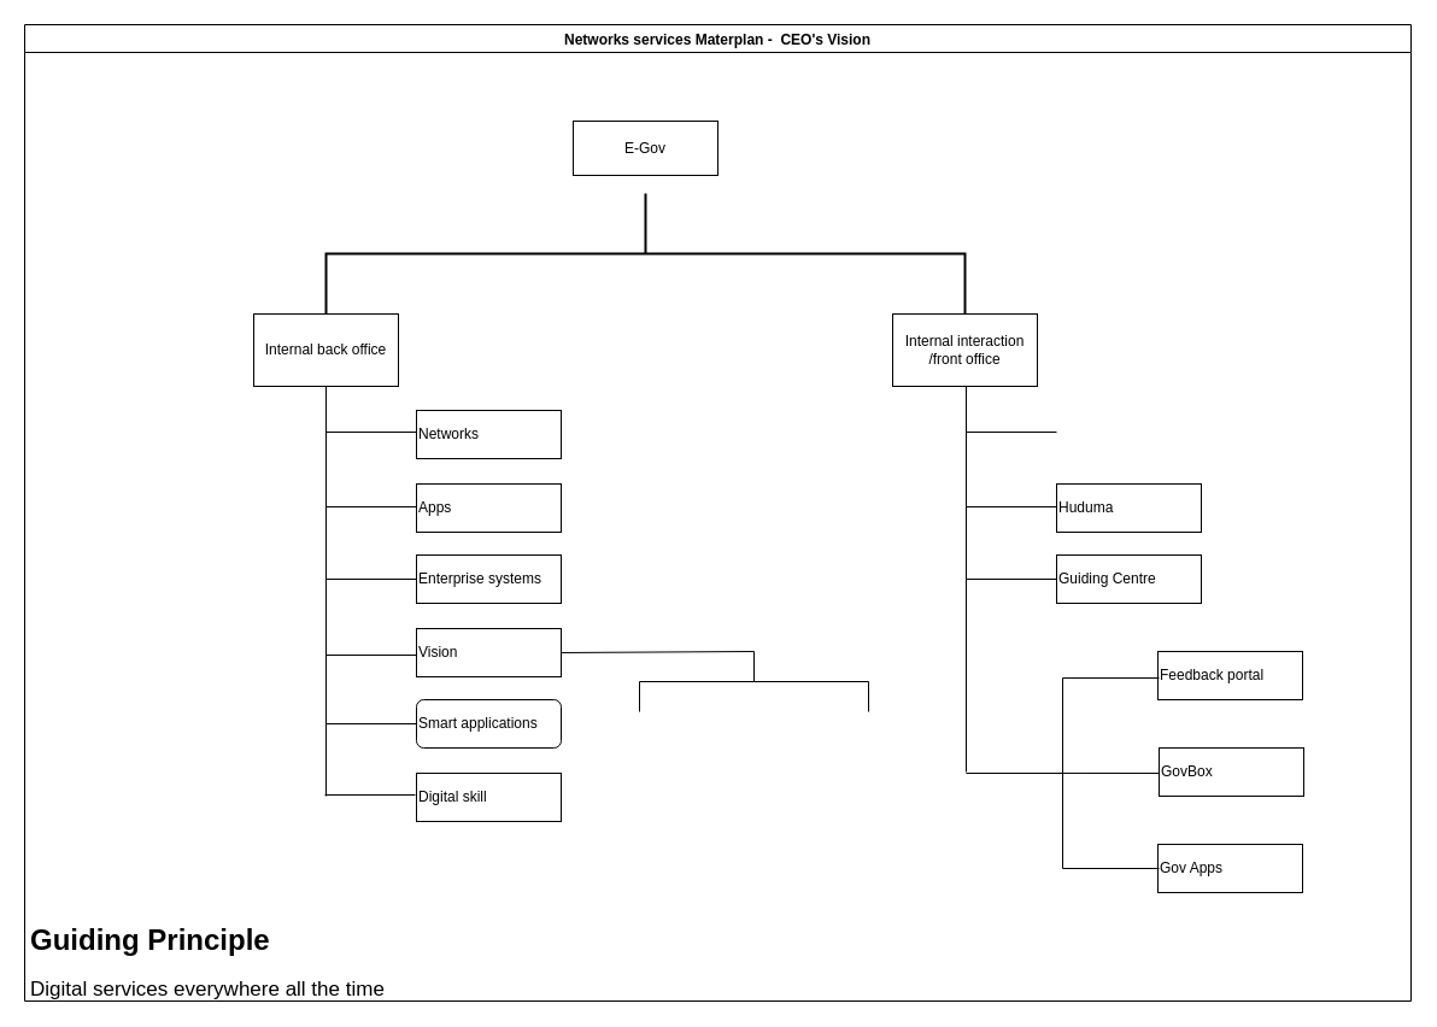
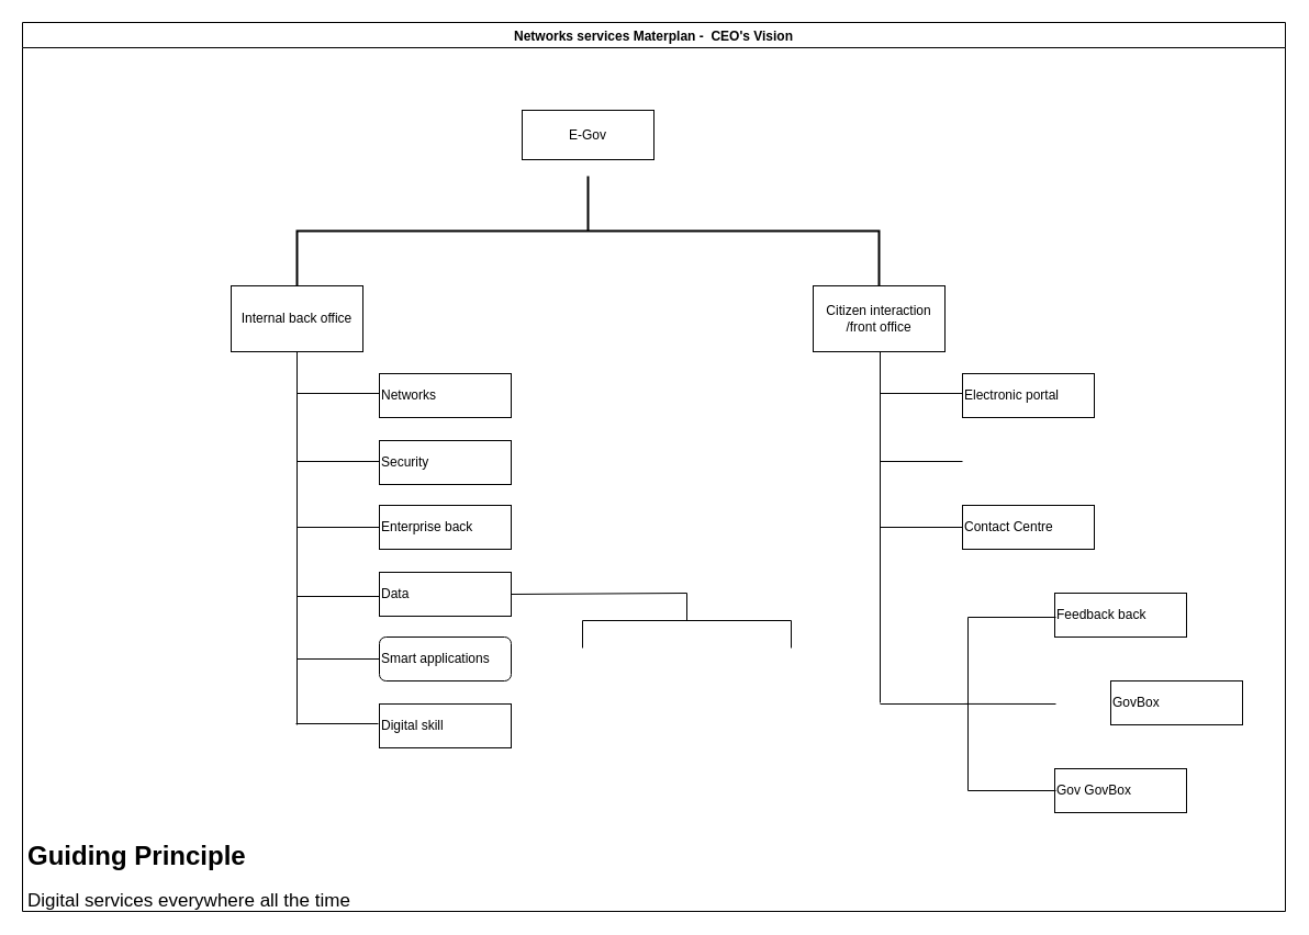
  <mxCell id="0" />
  <mxCell id="1" parent="0" />
  <mxCell id="2" value="Networks services Materplan -  CEO's Vision" style="swimlane;" vertex="1" parent="1"><mxGeometry x="20" y="20" width="1150" height="810" as="geometry" /></mxCell>
  <mxCell id="3" value="&lt;h1&gt;Guiding Principle&lt;/h1&gt;&lt;p&gt;&lt;font style=&quot;font-size: 17px&quot;&gt;Digital services everywhere all the time&lt;/font&gt;&lt;br&gt;&lt;/p&gt;" style="text;html=1;strokeColor=none;fillColor=none;spacing=5;spacingTop=-20;whiteSpace=wrap;overflow=hidden;rounded=0;" vertex="1" parent="2"><mxGeometry y="740" width="410" height="70" as="geometry" /></mxCell>
  <mxCell id="4" value="E-Gov" style="rounded=0;whiteSpace=wrap;html=1;" vertex="1" parent="2"><mxGeometry x="455" y="80" width="120" height="45" as="geometry" /></mxCell>
  <mxCell id="5" value="Internal back office" style="rounded=0;whiteSpace=wrap;html=1;" vertex="1" parent="2"><mxGeometry x="190" y="240" width="120" height="60" as="geometry" /></mxCell>
- <mxCell id="6" value="Internal interaction /front office" style="rounded=0;whiteSpace=wrap;html=1;" vertex="1" parent="2"><mxGeometry x="720" y="240" width="120" height="60" as="geometry" /></mxCell>
- <mxCell id="7" value="Apps" style="rounded=0;whiteSpace=wrap;html=1;align=left;" vertex="1" parent="2"><mxGeometry x="325" y="381" width="120" height="40" as="geometry" /></mxCell>
- <mxCell id="8" value="Vision" style="rounded=0;whiteSpace=wrap;html=1;align=left;" vertex="1" parent="2"><mxGeometry x="325" y="501" width="120" height="40" as="geometry" /></mxCell>
- <mxCell id="9" value="Enterprise systems" style="rounded=0;whiteSpace=wrap;html=1;align=left;" vertex="1" parent="2"><mxGeometry x="325" y="440" width="120" height="40" as="geometry" /></mxCell>
+ <mxCell id="6" value="Citizen interaction /front office" style="rounded=0;whiteSpace=wrap;html=1;" vertex="1" parent="2"><mxGeometry x="720" y="240" width="120" height="60" as="geometry" /></mxCell>
+ <mxCell id="7" value="Security" style="rounded=0;whiteSpace=wrap;html=1;align=left;" vertex="1" parent="2"><mxGeometry x="325" y="381" width="120" height="40" as="geometry" /></mxCell>
+ <mxCell id="8" value="Data" style="rounded=0;whiteSpace=wrap;html=1;align=left;" vertex="1" parent="2"><mxGeometry x="325" y="501" width="120" height="40" as="geometry" /></mxCell>
+ <mxCell id="9" value="Enterprise back" style="rounded=0;whiteSpace=wrap;html=1;align=left;" vertex="1" parent="2"><mxGeometry x="325" y="440" width="120" height="40" as="geometry" /></mxCell>
  <mxCell id="10" value="Digital skill" style="rounded=0;whiteSpace=wrap;html=1;align=left;" vertex="1" parent="2"><mxGeometry x="325" y="621" width="120" height="40" as="geometry" /></mxCell>
  <mxCell id="11" value="Smart applications" style="whiteSpace=wrap;html=1;align=left;rounded=1;" vertex="1" parent="2"><mxGeometry x="325" y="560" width="120" height="40" as="geometry" /></mxCell>
- <mxCell id="12" value="Huduma" style="rounded=0;whiteSpace=wrap;html=1;align=left;" vertex="1" parent="2"><mxGeometry x="856" y="381" width="120" height="40" as="geometry" /></mxCell>
- <mxCell id="13" value="Guiding Centre" style="rounded=0;whiteSpace=wrap;html=1;align=left;" vertex="1" parent="2"><mxGeometry x="856" y="440" width="120" height="40" as="geometry" /></mxCell>
+ <mxCell id="13" value="Contact Centre" style="rounded=0;whiteSpace=wrap;html=1;align=left;" vertex="1" parent="2"><mxGeometry x="856" y="440" width="120" height="40" as="geometry" /></mxCell>
  <mxCell id="14" value="" style="endArrow=none;html=1;entryX=0.5;entryY=1;entryDx=0;entryDy=0;" edge="1" parent="2"><mxGeometry width="50" height="50" relative="1" as="geometry"><mxPoint x="781" y="620" as="sourcePoint" /><mxPoint x="781" y="300" as="targetPoint" /></mxGeometry></mxCell>
+ <mxCell id="15" value="Electronic portal" style="rounded=0;whiteSpace=wrap;html=1;align=left;" vertex="1" parent="2"><mxGeometry x="856" y="320" width="120" height="40" as="geometry" /></mxCell>
  <mxCell id="16" value="" style="endArrow=none;html=1;entryX=0;entryY=0.5;entryDx=0;entryDy=0;" edge="1" parent="2"><mxGeometry width="50" height="50" relative="1" as="geometry"><mxPoint x="781" y="460" as="sourcePoint" /><mxPoint x="856" y="460" as="targetPoint" /></mxGeometry></mxCell>
  <mxCell id="17" value="" style="endArrow=none;html=1;entryX=0;entryY=0.5;entryDx=0;entryDy=0;" edge="1" parent="2"><mxGeometry width="50" height="50" relative="1" as="geometry"><mxPoint x="781" y="400" as="sourcePoint" /><mxPoint x="856" y="400" as="targetPoint" /></mxGeometry></mxCell>
  <mxCell id="18" value="" style="endArrow=none;html=1;entryX=0;entryY=0.5;entryDx=0;entryDy=0;" edge="1" parent="2"><mxGeometry width="50" height="50" relative="1" as="geometry"><mxPoint x="781" y="338" as="sourcePoint" /><mxPoint x="856" y="338" as="targetPoint" /></mxGeometry></mxCell>
- <mxCell id="19" value="Feedback portal" style="rounded=0;whiteSpace=wrap;html=1;align=left;" vertex="1" parent="2"><mxGeometry x="940" y="520" width="120" height="40" as="geometry" /></mxCell>
- <mxCell id="20" value="Gov Apps" style="rounded=0;whiteSpace=wrap;html=1;align=left;" vertex="1" parent="2"><mxGeometry x="940" y="680" width="120" height="40" as="geometry" /></mxCell>
+ <mxCell id="19" value="Feedback back" style="rounded=0;whiteSpace=wrap;html=1;align=left;" vertex="1" parent="2"><mxGeometry x="940" y="520" width="120" height="40" as="geometry" /></mxCell>
+ <mxCell id="20" value="Gov GovBox" style="rounded=0;whiteSpace=wrap;html=1;align=left;" vertex="1" parent="2"><mxGeometry x="940" y="680" width="120" height="40" as="geometry" /></mxCell>
  <mxCell id="21" value="" style="strokeWidth=1;html=1;shape=mxgraph.flowchart.annotation_2;align=left;labelPosition=right;pointerEvents=1;fontSize=12;direction=south;" vertex="1" parent="2"><mxGeometry x="510" y="520" width="190" height="50" as="geometry" /></mxCell>
  <mxCell id="22" value="" style="endArrow=none;html=1;fontSize=12;exitX=1;exitY=0.5;exitDx=0;exitDy=0;entryX=0;entryY=0.5;entryDx=0;entryDy=0;entryPerimeter=0;" edge="1" parent="2" source="8" target="21"><mxGeometry width="50" height="50" relative="1" as="geometry"><mxPoint x="590" y="490" as="sourcePoint" /><mxPoint x="640" y="440" as="targetPoint" /></mxGeometry></mxCell>
  <mxCell id="23" value="" style="strokeWidth=2;html=1;shape=mxgraph.flowchart.annotation_2;align=left;labelPosition=right;pointerEvents=1;direction=south;" vertex="1" parent="1"><mxGeometry x="270" y="160" width="530" height="100" as="geometry" /></mxCell>
  <mxCell id="24" value="" style="endArrow=none;html=1;entryX=0.5;entryY=1;entryDx=0;entryDy=0;" edge="1" parent="1" target="5"><mxGeometry width="50" height="50" relative="1" as="geometry"><mxPoint x="270" y="660" as="sourcePoint" /><mxPoint x="420" y="420" as="targetPoint" /></mxGeometry></mxCell>
  <mxCell id="25" value="Networks" style="rounded=0;whiteSpace=wrap;html=1;align=left;" vertex="1" parent="1"><mxGeometry x="345" y="340" width="120" height="40" as="geometry" /></mxCell>
  <mxCell id="26" value="" style="endArrow=none;html=1;entryX=0;entryY=0.5;entryDx=0;entryDy=0;" edge="1" parent="1" target="11"><mxGeometry width="50" height="50" relative="1" as="geometry"><mxPoint x="270" y="600" as="sourcePoint" /><mxPoint x="420" y="560" as="targetPoint" /></mxGeometry></mxCell>
  <mxCell id="27" value="" style="endArrow=none;html=1;entryX=0;entryY=0.5;entryDx=0;entryDy=0;" edge="1" parent="1"><mxGeometry width="50" height="50" relative="1" as="geometry"><mxPoint x="270" y="543" as="sourcePoint" /><mxPoint x="345" y="543" as="targetPoint" /></mxGeometry></mxCell>
  <mxCell id="28" value="" style="endArrow=none;html=1;entryX=0;entryY=0.5;entryDx=0;entryDy=0;" edge="1" parent="1"><mxGeometry width="50" height="50" relative="1" as="geometry"><mxPoint x="270" y="480" as="sourcePoint" /><mxPoint x="345" y="480" as="targetPoint" /></mxGeometry></mxCell>
  <mxCell id="29" value="" style="endArrow=none;html=1;entryX=0;entryY=0.5;entryDx=0;entryDy=0;" edge="1" parent="1"><mxGeometry width="50" height="50" relative="1" as="geometry"><mxPoint x="270" y="420" as="sourcePoint" /><mxPoint x="345" y="420" as="targetPoint" /></mxGeometry></mxCell>
  <mxCell id="30" value="" style="endArrow=none;html=1;entryX=0;entryY=0.5;entryDx=0;entryDy=0;" edge="1" parent="1"><mxGeometry width="50" height="50" relative="1" as="geometry"><mxPoint x="270" y="358" as="sourcePoint" /><mxPoint x="345" y="358" as="targetPoint" /></mxGeometry></mxCell>
  <mxCell id="31" value="" style="endArrow=none;html=1;entryX=0;entryY=0.5;entryDx=0;entryDy=0;" edge="1" parent="1"><mxGeometry width="50" height="50" relative="1" as="geometry"><mxPoint x="269" y="659" as="sourcePoint" /><mxPoint x="344" y="659" as="targetPoint" /></mxGeometry></mxCell>
  <mxCell id="32" value="" style="strokeWidth=1;html=1;shape=mxgraph.flowchart.annotation_2;align=left;labelPosition=right;pointerEvents=1;fontSize=12;" vertex="1" parent="1"><mxGeometry x="801" y="562" width="160" height="158" as="geometry" /></mxCell>
  <mxCell id="33" value="" style="endArrow=none;html=1;fontSize=12;entryX=1;entryY=0.5;entryDx=0;entryDy=0;entryPerimeter=0;exitX=0.481;exitY=0.506;exitDx=0;exitDy=0;exitPerimeter=0;" edge="1" parent="1" target="32"><mxGeometry width="50" height="50" relative="1" as="geometry"><mxPoint x="877.96" y="640.948" as="sourcePoint" /><mxPoint x="961" y="640" as="targetPoint" /></mxGeometry></mxCell>
- <mxCell id="34" value="GovBox" style="rounded=0;whiteSpace=wrap;html=1;align=left;" vertex="1" parent="1"><mxGeometry x="961" y="620" width="120" height="40" as="geometry" /></mxCell>
+ <mxCell id="34" value="GovBox" style="rounded=0;whiteSpace=wrap;html=1;align=left;" vertex="1" parent="1"><mxGeometry x="1011" y="620" width="120" height="40" as="geometry" /></mxCell>
